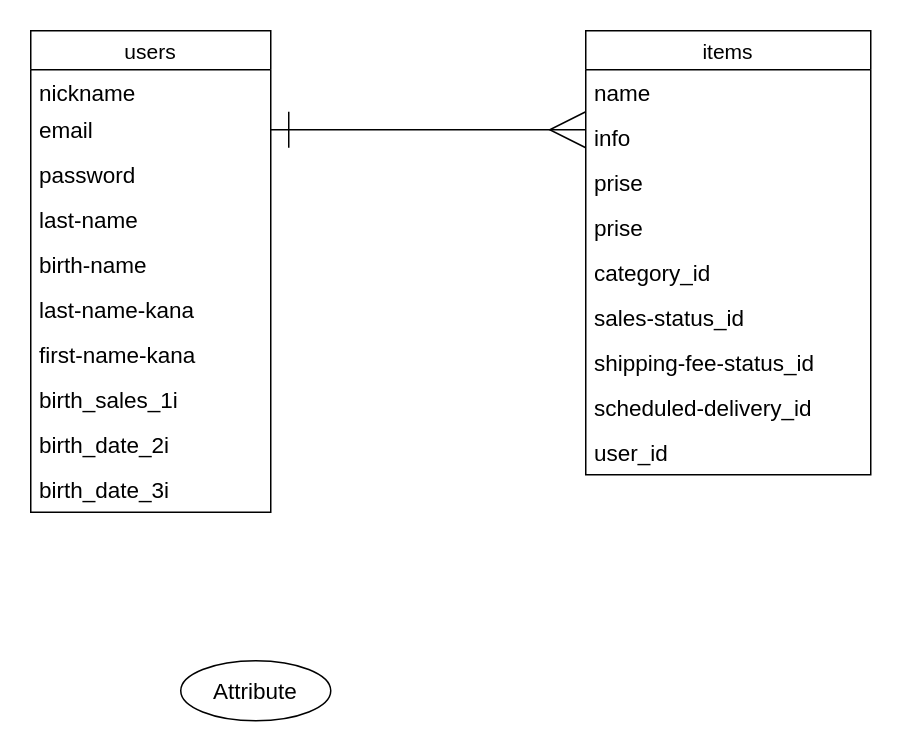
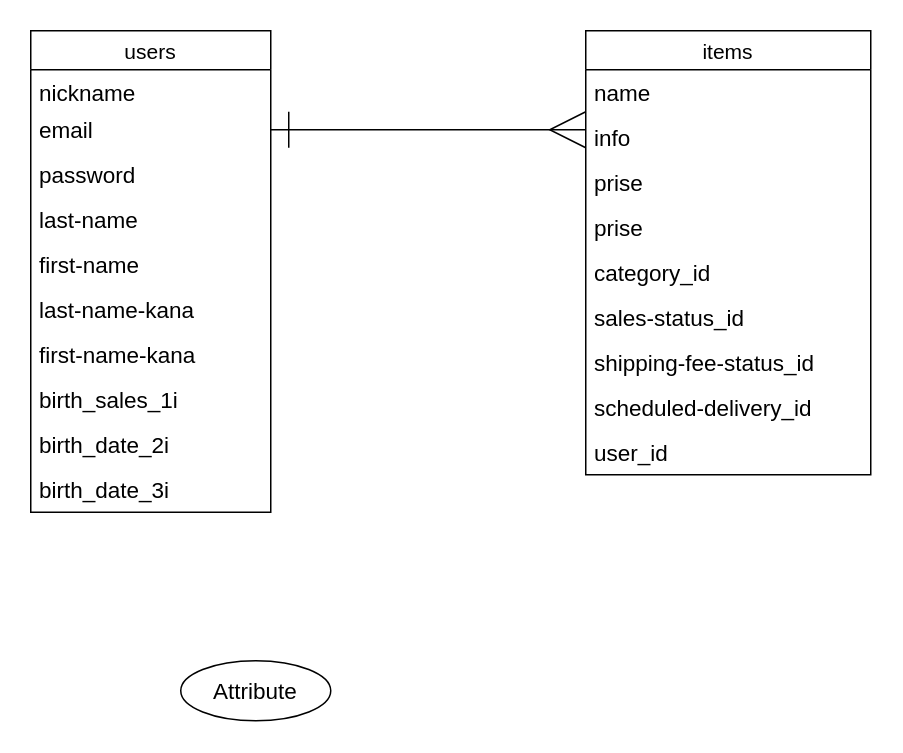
  <mxCell id="0" />
  <mxCell id="1" parent="0" />
  <mxCell id="2" value="users" style="swimlane;fontStyle=0;childLayout=stackLayout;horizontal=1;startSize=26;horizontalStack=0;resizeParent=1;resizeParentMax=0;resizeLast=0;collapsible=1;marginBottom=0;align=center;fontSize=14;" vertex="1" parent="1"><mxGeometry x="20" y="20" width="160" height="321" as="geometry" /></mxCell>
  <mxCell id="3" value="nickname" style="text;strokeColor=none;fillColor=none;spacingLeft=4;spacingRight=4;overflow=hidden;rotatable=0;points=[[0,0.5],[1,0.5]];portConstraint=eastwest;fontSize=15;" vertex="1" parent="2"><mxGeometry y="26" width="160" height="25" as="geometry" /></mxCell>
  <mxCell id="4" value="email" style="text;strokeColor=none;fillColor=none;spacingLeft=4;spacingRight=4;overflow=hidden;rotatable=0;points=[[0,0.5],[1,0.5]];portConstraint=eastwest;fontSize=15;" vertex="1" parent="2"><mxGeometry y="51" width="160" height="30" as="geometry" /></mxCell>
  <mxCell id="5" value="password" style="text;strokeColor=none;fillColor=none;spacingLeft=4;spacingRight=4;overflow=hidden;rotatable=0;points=[[0,0.5],[1,0.5]];portConstraint=eastwest;fontSize=15;" vertex="1" parent="2"><mxGeometry y="81" width="160" height="30" as="geometry" /></mxCell>
  <mxCell id="6" value="last-name" style="text;strokeColor=none;fillColor=none;spacingLeft=4;spacingRight=4;overflow=hidden;rotatable=0;points=[[0,0.5],[1,0.5]];portConstraint=eastwest;fontSize=15;" vertex="1" parent="2"><mxGeometry y="111" width="160" height="30" as="geometry" /></mxCell>
- <mxCell id="7" value="birth-name" style="text;strokeColor=none;fillColor=none;spacingLeft=4;spacingRight=4;overflow=hidden;rotatable=0;points=[[0,0.5],[1,0.5]];portConstraint=eastwest;fontSize=15;" vertex="1" parent="2"><mxGeometry y="141" width="160" height="30" as="geometry" /></mxCell>
+ <mxCell id="7" value="first-name" style="text;strokeColor=none;fillColor=none;spacingLeft=4;spacingRight=4;overflow=hidden;rotatable=0;points=[[0,0.5],[1,0.5]];portConstraint=eastwest;fontSize=15;" vertex="1" parent="2"><mxGeometry y="141" width="160" height="30" as="geometry" /></mxCell>
  <mxCell id="8" value="last-name-kana" style="text;strokeColor=none;fillColor=none;spacingLeft=4;spacingRight=4;overflow=hidden;rotatable=0;points=[[0,0.5],[1,0.5]];portConstraint=eastwest;fontSize=15;" vertex="1" parent="2"><mxGeometry y="171" width="160" height="30" as="geometry" /></mxCell>
  <mxCell id="9" value="first-name-kana" style="text;strokeColor=none;fillColor=none;spacingLeft=4;spacingRight=4;overflow=hidden;rotatable=0;points=[[0,0.5],[1,0.5]];portConstraint=eastwest;fontSize=15;" vertex="1" parent="2"><mxGeometry y="201" width="160" height="30" as="geometry" /></mxCell>
  <mxCell id="10" value="birth_sales_1i" style="text;strokeColor=none;fillColor=none;spacingLeft=4;spacingRight=4;overflow=hidden;rotatable=0;points=[[0,0.5],[1,0.5]];portConstraint=eastwest;fontSize=15;" vertex="1" parent="2"><mxGeometry y="231" width="160" height="30" as="geometry" /></mxCell>
  <mxCell id="11" value="birth_date_2i" style="text;strokeColor=none;fillColor=none;spacingLeft=4;spacingRight=4;overflow=hidden;rotatable=0;points=[[0,0.5],[1,0.5]];portConstraint=eastwest;fontSize=15;" vertex="1" parent="2"><mxGeometry y="261" width="160" height="30" as="geometry" /></mxCell>
  <mxCell id="12" value="birth_date_3i" style="text;strokeColor=none;fillColor=none;spacingLeft=4;spacingRight=4;overflow=hidden;rotatable=0;points=[[0,0.5],[1,0.5]];portConstraint=eastwest;fontSize=15;" vertex="1" parent="2"><mxGeometry y="291" width="160" height="30" as="geometry" /></mxCell>
  <mxCell id="13" style="edgeStyle=orthogonalEdgeStyle;rounded=0;orthogonalLoop=1;jettySize=auto;html=1;exitX=1;exitY=0.5;exitDx=0;exitDy=0;startArrow=ERone;startFill=0;startSize=22;endArrow=ERmany;endFill=0;endSize=22;fontSize=15;" edge="1" parent="1" source="4"><mxGeometry relative="1" as="geometry"><mxPoint x="390" y="86" as="targetPoint" /></mxGeometry></mxCell>
  <mxCell id="14" value="items" style="swimlane;fontStyle=0;childLayout=stackLayout;horizontal=1;startSize=26;horizontalStack=0;resizeParent=1;resizeParentMax=0;resizeLast=0;collapsible=1;marginBottom=0;align=center;fontSize=14;" vertex="1" parent="1"><mxGeometry x="390" y="20" width="190" height="296" as="geometry"><mxRectangle x="520" y="50" width="70" height="26" as="alternateBounds" /></mxGeometry></mxCell>
  <mxCell id="15" value="name" style="text;strokeColor=none;fillColor=none;spacingLeft=4;spacingRight=4;overflow=hidden;rotatable=0;points=[[0,0.5],[1,0.5]];portConstraint=eastwest;fontSize=15;" vertex="1" parent="14"><mxGeometry y="26" width="190" height="30" as="geometry" /></mxCell>
  <mxCell id="16" value="info" style="text;strokeColor=none;fillColor=none;spacingLeft=4;spacingRight=4;overflow=hidden;rotatable=0;points=[[0,0.5],[1,0.5]];portConstraint=eastwest;fontSize=15;" vertex="1" parent="14"><mxGeometry y="56" width="190" height="30" as="geometry" /></mxCell>
  <mxCell id="17" value="prise" style="text;strokeColor=none;fillColor=none;spacingLeft=4;spacingRight=4;overflow=hidden;rotatable=0;points=[[0,0.5],[1,0.5]];portConstraint=eastwest;fontSize=15;" vertex="1" parent="14"><mxGeometry y="86" width="190" height="30" as="geometry" /></mxCell>
  <mxCell id="18" value="prise" style="text;strokeColor=none;fillColor=none;spacingLeft=4;spacingRight=4;overflow=hidden;rotatable=0;points=[[0,0.5],[1,0.5]];portConstraint=eastwest;fontSize=15;" vertex="1" parent="14"><mxGeometry y="116" width="190" height="30" as="geometry" /></mxCell>
  <mxCell id="19" value="category_id" style="text;strokeColor=none;fillColor=none;spacingLeft=4;spacingRight=4;overflow=hidden;rotatable=0;points=[[0,0.5],[1,0.5]];portConstraint=eastwest;fontSize=15;" vertex="1" parent="14"><mxGeometry y="146" width="190" height="30" as="geometry" /></mxCell>
  <mxCell id="20" value="sales-status_id" style="text;strokeColor=none;fillColor=none;spacingLeft=4;spacingRight=4;overflow=hidden;rotatable=0;points=[[0,0.5],[1,0.5]];portConstraint=eastwest;fontSize=15;" vertex="1" parent="14"><mxGeometry y="176" width="190" height="30" as="geometry" /></mxCell>
  <mxCell id="21" value="shipping-fee-status_id" style="text;strokeColor=none;fillColor=none;spacingLeft=4;spacingRight=4;overflow=hidden;rotatable=0;points=[[0,0.5],[1,0.5]];portConstraint=eastwest;fontSize=15;" vertex="1" parent="14"><mxGeometry y="206" width="190" height="30" as="geometry" /></mxCell>
  <mxCell id="22" value="scheduled-delivery_id" style="text;strokeColor=none;fillColor=none;spacingLeft=4;spacingRight=4;overflow=hidden;rotatable=0;points=[[0,0.5],[1,0.5]];portConstraint=eastwest;fontSize=15;" vertex="1" parent="14"><mxGeometry y="236" width="190" height="30" as="geometry" /></mxCell>
  <mxCell id="23" value="user_id" style="text;strokeColor=none;fillColor=none;spacingLeft=4;spacingRight=4;overflow=hidden;rotatable=0;points=[[0,0.5],[1,0.5]];portConstraint=eastwest;fontSize=15;" vertex="1" parent="14"><mxGeometry y="266" width="190" height="30" as="geometry" /></mxCell>
  <mxCell id="24" value="Attribute" style="ellipse;whiteSpace=wrap;html=1;align=center;fontSize=15;" vertex="1" parent="1"><mxGeometry x="120" y="440" width="100" height="40" as="geometry" /></mxCell>
